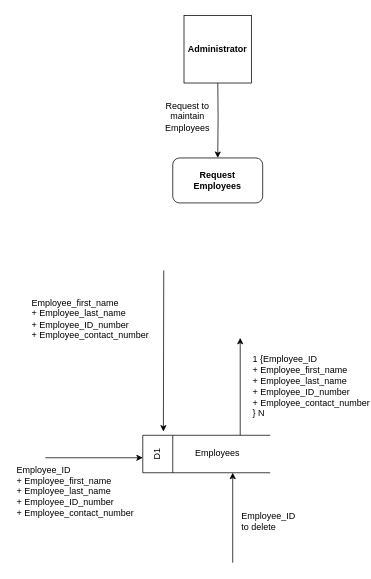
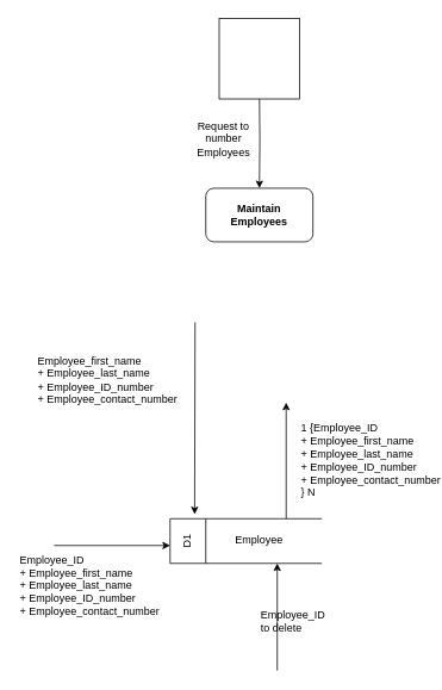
  <mxCell id="0" />
  <mxCell id="1" parent="0" />
  <mxCell id="2" style="edgeStyle=orthogonalEdgeStyle;rounded=0;orthogonalLoop=1;jettySize=auto;html=1;entryX=0.5;entryY=0;entryDx=0;entryDy=0;startArrow=none;startFill=0;endArrow=classic;endFill=1;" parent="1" target="5" edge="1"><mxGeometry relative="1" as="geometry"><mxPoint x="290" y="100" as="sourcePoint" /></mxGeometry></mxCell>
  <mxCell id="3" value="" style="whiteSpace=wrap;html=1;aspect=fixed;" parent="1" vertex="1"><mxGeometry x="245" y="20" width="90" height="90" as="geometry" /></mxCell>
- <mxCell id="4" value="Administrator" style="text;html=1;strokeColor=none;fillColor=none;align=center;verticalAlign=middle;whiteSpace=wrap;rounded=0;fontStyle=1" parent="1" vertex="1"><mxGeometry x="260" y="50" width="60" height="30" as="geometry" /></mxCell>
  <mxCell id="5" value="" style="rounded=1;whiteSpace=wrap;html=1;" parent="1" vertex="1"><mxGeometry x="230" y="210" width="120" height="60" as="geometry" /></mxCell>
- <mxCell id="6" value="Request Employees" style="text;html=1;strokeColor=none;fillColor=none;align=center;verticalAlign=middle;whiteSpace=wrap;rounded=0;fontStyle=1" parent="1" vertex="1"><mxGeometry x="260" y="225" width="60" height="30" as="geometry" /></mxCell>
+ <mxCell id="6" value="Maintain Employees" style="text;html=1;strokeColor=none;fillColor=none;align=center;verticalAlign=middle;whiteSpace=wrap;rounded=0;fontStyle=1" parent="1" vertex="1"><mxGeometry x="260" y="225" width="60" height="30" as="geometry" /></mxCell>
  <mxCell id="7" value="" style="endArrow=none;html=1;rounded=0;" parent="1" edge="1"><mxGeometry width="50" height="50" relative="1" as="geometry"><mxPoint x="190" y="580" as="sourcePoint" /><mxPoint x="360" y="580" as="targetPoint" /></mxGeometry></mxCell>
  <mxCell id="8" value="" style="endArrow=none;html=1;rounded=0;" parent="1" edge="1"><mxGeometry width="50" height="50" relative="1" as="geometry"><mxPoint x="190" y="630" as="sourcePoint" /><mxPoint x="360" y="630" as="targetPoint" /></mxGeometry></mxCell>
  <mxCell id="9" value="" style="endArrow=none;html=1;rounded=0;" parent="1" edge="1"><mxGeometry width="50" height="50" relative="1" as="geometry"><mxPoint x="190" y="630" as="sourcePoint" /><mxPoint x="190" y="580" as="targetPoint" /></mxGeometry></mxCell>
  <mxCell id="10" value="" style="endArrow=none;html=1;rounded=0;" parent="1" edge="1"><mxGeometry width="50" height="50" relative="1" as="geometry"><mxPoint x="230" y="630" as="sourcePoint" /><mxPoint x="230" y="580" as="targetPoint" /></mxGeometry></mxCell>
  <mxCell id="11" value="D1" style="text;html=1;strokeColor=none;fillColor=none;align=center;verticalAlign=middle;whiteSpace=wrap;rounded=0;rotation=-90;" parent="1" vertex="1"><mxGeometry x="180" y="590" width="60" height="30" as="geometry" /></mxCell>
- <mxCell id="12" value="Employees" style="text;html=1;strokeColor=none;fillColor=none;align=center;verticalAlign=middle;whiteSpace=wrap;rounded=0;" parent="1" vertex="1"><mxGeometry x="260" y="589" width="60" height="30" as="geometry" /></mxCell>
- <mxCell id="13" value="Request to maintain Employees" style="text;html=1;strokeColor=none;fillColor=none;align=center;verticalAlign=middle;whiteSpace=wrap;rounded=0;" parent="1" vertex="1"><mxGeometry x="220" y="140" width="60" height="30" as="geometry" /></mxCell>
+ <mxCell id="12" value="Employee" style="text;html=1;strokeColor=none;fillColor=none;align=center;verticalAlign=middle;whiteSpace=wrap;rounded=0;" parent="1" vertex="1"><mxGeometry x="260" y="589" width="60" height="30" as="geometry" /></mxCell>
+ <mxCell id="13" value="Request to number Employees" style="text;html=1;strokeColor=none;fillColor=none;align=center;verticalAlign=middle;whiteSpace=wrap;rounded=0;" parent="1" vertex="1"><mxGeometry x="220" y="140" width="60" height="30" as="geometry" /></mxCell>
  <mxCell id="14" value="" style="endArrow=classic;html=1;rounded=0;entryX=1;entryY=0.75;entryDx=0;entryDy=0;" parent="1" target="11" edge="1"><mxGeometry width="50" height="50" relative="1" as="geometry"><mxPoint x="218" y="360" as="sourcePoint" /><mxPoint x="-10" y="440" as="targetPoint" /><Array as="points" /></mxGeometry></mxCell>
  <mxCell id="15" value="&lt;span style=&quot;&quot;&gt;Employee_first_name +&amp;nbsp;&lt;/span&gt;&lt;span style=&quot;&quot;&gt;Employee_last_name +&amp;nbsp;&lt;/span&gt;&lt;span style=&quot;&quot;&gt;Employee_ID_number +&amp;nbsp;&lt;/span&gt;&lt;span style=&quot;&quot;&gt;Employee_contact_number&lt;/span&gt;" style="text;html=1;strokeColor=none;fillColor=none;align=left;verticalAlign=middle;whiteSpace=wrap;rounded=0;" parent="1" vertex="1"><mxGeometry x="40" y="410" width="80" height="30" as="geometry" /></mxCell>
  <mxCell id="16" value="" style="endArrow=classic;html=1;rounded=0;" parent="1" edge="1"><mxGeometry width="50" height="50" relative="1" as="geometry"><mxPoint x="320" y="580" as="sourcePoint" /><mxPoint x="320" y="450" as="targetPoint" /><Array as="points" /></mxGeometry></mxCell>
  <mxCell id="17" value="&lt;span style=&quot;&quot;&gt;1 {Employee_ID +&amp;nbsp;Employee_first_name +&amp;nbsp;&lt;/span&gt;&lt;span style=&quot;&quot;&gt;Employee_last_name +&amp;nbsp;&lt;/span&gt;&lt;span style=&quot;&quot;&gt;Employee_ID_number +&amp;nbsp;&lt;/span&gt;&lt;span style=&quot;&quot;&gt;Employee_contact_number&lt;/span&gt;&lt;span style=&quot;&quot;&gt;&lt;br&gt;} N&lt;/span&gt;" style="text;html=1;strokeColor=none;fillColor=none;align=left;verticalAlign=middle;whiteSpace=wrap;rounded=0;" parent="1" vertex="1"><mxGeometry x="335" y="500" width="130" height="30" as="geometry" /></mxCell>
  <mxCell id="18" value="" style="endArrow=classic;html=1;rounded=0;" parent="1" edge="1"><mxGeometry width="50" height="50" relative="1" as="geometry"><mxPoint x="60" y="610" as="sourcePoint" /><mxPoint x="190" y="610" as="targetPoint" /><Array as="points" /></mxGeometry></mxCell>
  <mxCell id="19" value="&lt;span style=&quot;&quot;&gt;Employee_ID +&amp;nbsp;Employee_first_name +&amp;nbsp;&lt;/span&gt;&lt;span style=&quot;&quot;&gt;Employee_last_name +&amp;nbsp;&lt;/span&gt;&lt;span style=&quot;&quot;&gt;Employee_ID_number +&amp;nbsp;&lt;/span&gt;&lt;span style=&quot;&quot;&gt;Employee_contact_number&lt;br&gt;&lt;/span&gt;" style="text;html=1;strokeColor=none;fillColor=none;align=left;verticalAlign=middle;whiteSpace=wrap;rounded=0;" parent="1" vertex="1"><mxGeometry x="20" y="640" width="80" height="30" as="geometry" /></mxCell>
- <mxCell id="20" value="Employee_ID to delete" style="text;html=1;strokeColor=none;fillColor=none;align=left;verticalAlign=middle;whiteSpace=wrap;rounded=0;" parent="1" vertex="1"><mxGeometry x="320" y="680" width="60" height="30" as="geometry" /></mxCell>
+ <mxCell id="20" value="Employee_ID to delete" style="text;html=1;strokeColor=none;fillColor=none;align=left;verticalAlign=middle;whiteSpace=wrap;rounded=0;" parent="1" vertex="1"><mxGeometry x="290" y="680" width="60" height="30" as="geometry" /></mxCell>
  <mxCell id="21" value="" style="endArrow=classic;html=1;rounded=0;" parent="1" edge="1"><mxGeometry width="50" height="50" relative="1" as="geometry"><mxPoint x="310" y="750" as="sourcePoint" /><mxPoint x="310" y="630" as="targetPoint" /><Array as="points" /></mxGeometry></mxCell>
